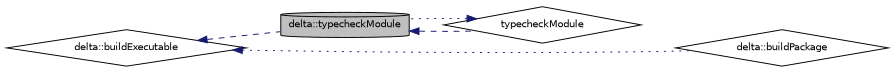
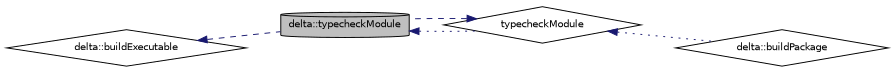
  digraph {
    rankdir=LR
    node [color=black fillcolor=white fontname=Helvetica fontsize=10 shape=diamond style=filled]
    edge [color=midnightblue dir=back fontname=Helvetica fontsize=10 labelfontname=Helvetica labelfontsize=10 style=dotted]
    n1 [fillcolor=grey75 fontcolor=black height=0.2 label="delta::typecheckModule" shape=cylinder width=0.4]
    n2 [height=0.2 label=typecheckModule width=0.4]
    n3 [height=0.2 label="delta::buildExecutable" width=0.4]
    n4 [height=0.2 label="delta::buildPackage" width=0.4]
-   n1 -> n2 [style=dashed]
-   n2 -> n1
+   n1 -> n2
+   n2 -> n1 [style=dashed]
    n3 -> n1 [style=dashed]
-   n3 -> n4
+   n2 -> n4
  }
